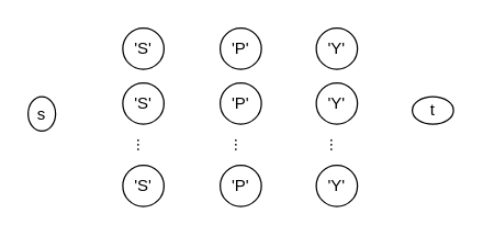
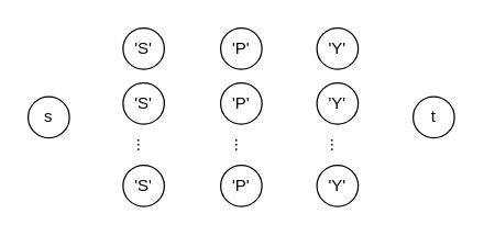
  <mxCell id="0" />
  <mxCell id="1" parent="0" />
- <mxCell id="2" value="s" style="ellipse;whiteSpace=wrap;html=1;aspect=fixed;" vertex="1" parent="1"><mxGeometry x="20" y="70" width="20" height="25" as="geometry" /></mxCell>
+ <mxCell id="2" value="s" style="ellipse;whiteSpace=wrap;html=1;aspect=fixed;" vertex="1" parent="1"><mxGeometry x="20" y="70" width="30" height="30" as="geometry" /></mxCell>
  <mxCell id="3" value="'S'" style="ellipse;whiteSpace=wrap;html=1;aspect=fixed;" vertex="1" parent="1"><mxGeometry x="89" y="20" width="30" height="30" as="geometry" /></mxCell>
  <mxCell id="4" value="'S'" style="ellipse;whiteSpace=wrap;html=1;aspect=fixed;" vertex="1" parent="1"><mxGeometry x="89" y="60" width="30" height="30" as="geometry" /></mxCell>
  <mxCell id="5" value="'S'" style="ellipse;whiteSpace=wrap;html=1;aspect=fixed;" vertex="1" parent="1"><mxGeometry x="89" y="120" width="30" height="30" as="geometry" /></mxCell>
  <mxCell id="6" value="..." style="text;html=1;align=center;verticalAlign=middle;resizable=0;points=[];autosize=1;strokeColor=none;fillColor=none;rotation=90;" vertex="1" parent="1"><mxGeometry x="89" y="90" width="30" height="30" as="geometry" /></mxCell>
  <mxCell id="7" value="'P'" style="ellipse;whiteSpace=wrap;html=1;aspect=fixed;" vertex="1" parent="1"><mxGeometry x="160" y="20" width="30" height="30" as="geometry" /></mxCell>
  <mxCell id="8" value="'P'" style="ellipse;whiteSpace=wrap;html=1;aspect=fixed;" vertex="1" parent="1"><mxGeometry x="160" y="120" width="30" height="30" as="geometry" /></mxCell>
  <mxCell id="9" value="'P'" style="ellipse;whiteSpace=wrap;html=1;aspect=fixed;" vertex="1" parent="1"><mxGeometry x="160" y="60" width="30" height="30" as="geometry" /></mxCell>
  <mxCell id="10" value="..." style="text;html=1;align=center;verticalAlign=middle;resizable=0;points=[];autosize=1;strokeColor=none;fillColor=none;rotation=90;" vertex="1" parent="1"><mxGeometry x="160" y="90" width="30" height="30" as="geometry" /></mxCell>
  <mxCell id="11" value="'Y'" style="ellipse;whiteSpace=wrap;html=1;aspect=fixed;" vertex="1" parent="1"><mxGeometry x="230" y="20" width="30" height="30" as="geometry" /></mxCell>
  <mxCell id="12" value="'Y'" style="ellipse;whiteSpace=wrap;html=1;aspect=fixed;" vertex="1" parent="1"><mxGeometry x="230" y="120" width="30" height="30" as="geometry" /></mxCell>
  <mxCell id="13" value="'Y'" style="ellipse;whiteSpace=wrap;html=1;aspect=fixed;" vertex="1" parent="1"><mxGeometry x="230" y="60" width="30" height="30" as="geometry" /></mxCell>
  <mxCell id="14" value="..." style="text;html=1;align=center;verticalAlign=middle;resizable=0;points=[];autosize=1;strokeColor=none;fillColor=none;rotation=90;" vertex="1" parent="1"><mxGeometry x="230" y="90" width="30" height="30" as="geometry" /></mxCell>
- <mxCell id="15" value="t" style="ellipse;whiteSpace=wrap;html=1;aspect=fixed;" vertex="1" parent="1"><mxGeometry x="300" y="70" width="30" height="20" as="geometry" /></mxCell>
+ <mxCell id="15" value="t" style="ellipse;whiteSpace=wrap;html=1;aspect=fixed;" vertex="1" parent="1"><mxGeometry x="300" y="70" width="30" height="30" as="geometry" /></mxCell>
